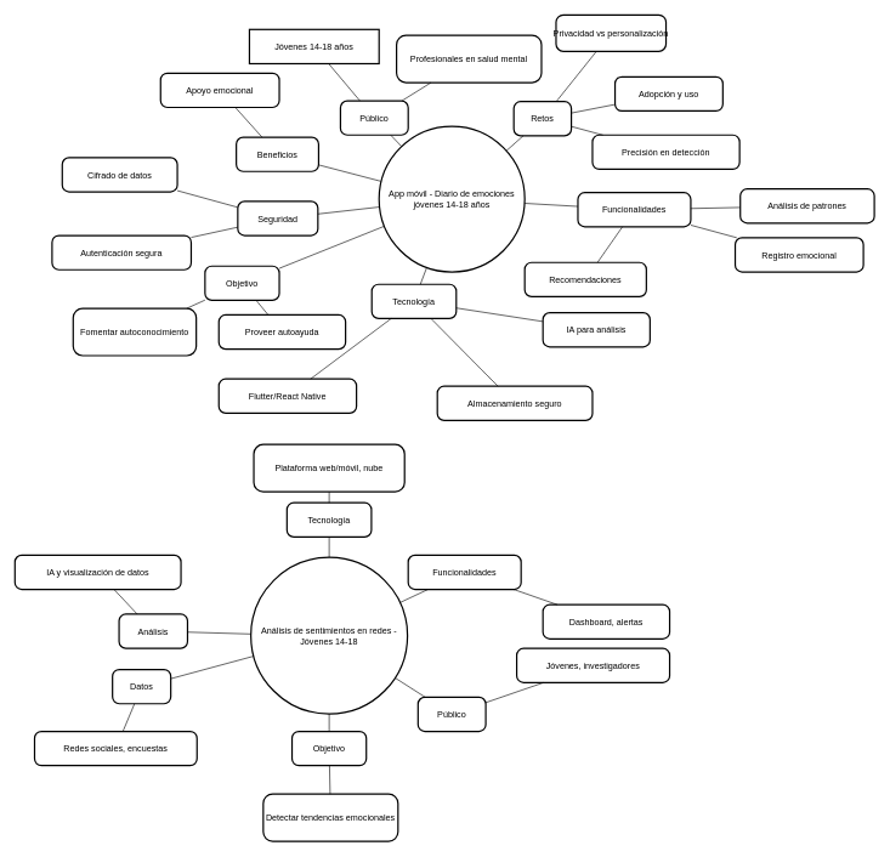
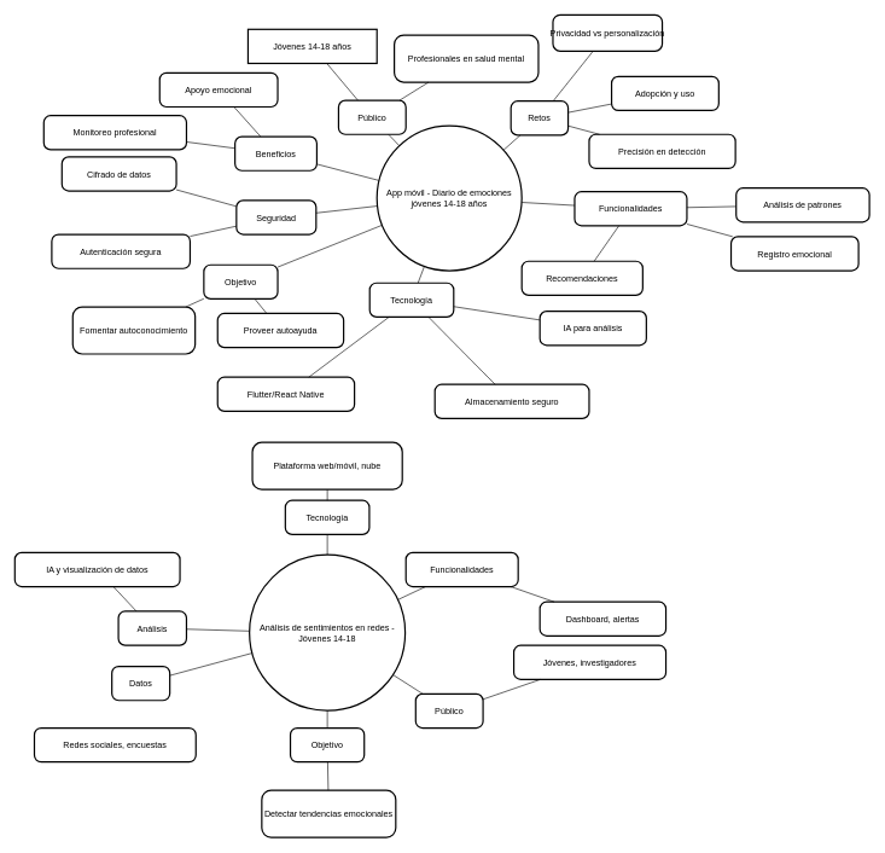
  <mxCell id="0" />
  <mxCell id="1" parent="0" />
  <mxCell id="2" value="App móvil - Diario de emociones jóvenes 14-18 años" style="ellipse;aspect=fixed;strokeWidth=2;whiteSpace=wrap;" vertex="1" parent="1"><mxGeometry x="520" y="173" width="200" height="200" as="geometry" /></mxCell>
  <mxCell id="3" value="Objetivo" style="rounded=1;arcSize=20;strokeWidth=2" vertex="1" parent="1"><mxGeometry x="281" y="365" width="102" height="47" as="geometry" /></mxCell>
  <mxCell id="4" value="Fomentar autoconocimiento" style="rounded=1;arcSize=20;strokeWidth=2" vertex="1" parent="1"><mxGeometry x="100" y="423" width="169" height="65" as="geometry" /></mxCell>
  <mxCell id="5" value="Proveer autoayuda" style="rounded=1;arcSize=20;strokeWidth=2" vertex="1" parent="1"><mxGeometry x="300" y="432" width="174" height="47" as="geometry" /></mxCell>
  <mxCell id="6" value="Público" style="rounded=1;arcSize=20;strokeWidth=2" vertex="1" parent="1"><mxGeometry x="467" y="138" width="93" height="47" as="geometry" /></mxCell>
  <mxCell id="7" value="Jóvenes 14-18 años" style="arcSize=20;strokeWidth=2;rounded=0;" vertex="1" parent="1"><mxGeometry x="342" y="40" width="178" height="47" as="geometry" /></mxCell>
  <mxCell id="8" value="Profesionales en salud mental" style="rounded=1;arcSize=20;strokeWidth=2" vertex="1" parent="1"><mxGeometry x="544" y="48" width="199" height="65" as="geometry" /></mxCell>
  <mxCell id="9" value="Funcionalidades" style="rounded=1;arcSize=20;strokeWidth=2" vertex="1" parent="1"><mxGeometry x="793" y="264" width="155" height="47" as="geometry" /></mxCell>
  <mxCell id="10" value="Registro emocional" style="rounded=1;arcSize=20;strokeWidth=2" vertex="1" parent="1"><mxGeometry x="1009" y="326" width="176" height="47" as="geometry" /></mxCell>
  <mxCell id="11" value="Análisis de patrones" style="rounded=1;arcSize=20;strokeWidth=2" vertex="1" parent="1"><mxGeometry x="1016" y="259" width="184" height="47" as="geometry" /></mxCell>
  <mxCell id="12" value="Recomendaciones" style="rounded=1;arcSize=20;strokeWidth=2" vertex="1" parent="1"><mxGeometry x="720" y="360" width="167" height="47" as="geometry" /></mxCell>
  <mxCell id="13" value="Tecnología" style="rounded=1;arcSize=20;strokeWidth=2" vertex="1" parent="1"><mxGeometry x="510" y="390" width="116" height="47" as="geometry" /></mxCell>
  <mxCell id="14" value="Flutter/React Native" style="rounded=1;arcSize=20;strokeWidth=2" vertex="1" parent="1"><mxGeometry x="300" y="520" width="189" height="47" as="geometry" /></mxCell>
  <mxCell id="15" value="IA para análisis" style="rounded=1;arcSize=20;strokeWidth=2" vertex="1" parent="1"><mxGeometry x="745" y="429" width="147" height="47" as="geometry" /></mxCell>
  <mxCell id="16" value="Almacenamiento seguro" style="rounded=1;arcSize=20;strokeWidth=2" vertex="1" parent="1"><mxGeometry x="600" y="530" width="213" height="47" as="geometry" /></mxCell>
  <mxCell id="17" value="Seguridad" style="rounded=1;arcSize=20;strokeWidth=2" vertex="1" parent="1"><mxGeometry x="326" y="276" width="110" height="47" as="geometry" /></mxCell>
  <mxCell id="18" value="Cifrado de datos" style="rounded=1;arcSize=20;strokeWidth=2" vertex="1" parent="1"><mxGeometry x="85" y="216" width="158" height="47" as="geometry" /></mxCell>
  <mxCell id="19" value="Autenticación segura" style="rounded=1;arcSize=20;strokeWidth=2" vertex="1" parent="1"><mxGeometry x="71" y="323" width="191" height="47" as="geometry" /></mxCell>
  <mxCell id="20" value="Beneficios" style="rounded=1;arcSize=20;strokeWidth=2" vertex="1" parent="1"><mxGeometry x="324" y="188" width="113" height="47" as="geometry" /></mxCell>
  <mxCell id="21" value="Apoyo emocional" style="rounded=1;arcSize=20;strokeWidth=2" vertex="1" parent="1"><mxGeometry x="220" y="100" width="163" height="47" as="geometry" /></mxCell>
+ <mxCell id="22" value="Monitoreo profesional" style="rounded=1;arcSize=20;strokeWidth=2" vertex="1" parent="1"><mxGeometry x="60" y="159" width="197" height="47" as="geometry" /></mxCell>
  <mxCell id="23" value="Retos" style="rounded=1;arcSize=20;strokeWidth=2" vertex="1" parent="1"><mxGeometry x="705" y="139" width="79" height="47" as="geometry" /></mxCell>
  <mxCell id="24" value="Precisión en detección" style="rounded=1;arcSize=20;strokeWidth=2" vertex="1" parent="1"><mxGeometry x="813" y="185" width="202" height="47" as="geometry" /></mxCell>
  <mxCell id="25" value="Privacidad vs personalización" style="rounded=1;arcSize=20;strokeWidth=2" vertex="1" parent="1"><mxGeometry x="763" y="20" width="151" height="50" as="geometry" /></mxCell>
  <mxCell id="26" value="Adopción y uso" style="rounded=1;arcSize=20;strokeWidth=2" vertex="1" parent="1"><mxGeometry x="844" y="105" width="148" height="47" as="geometry" /></mxCell>
  <mxCell id="27" style="endArrow=none;rounded=0;" edge="1" parent="1" source="2" target="3"><mxGeometry relative="1" as="geometry" /></mxCell>
  <mxCell id="28" style="endArrow=none;rounded=0;" edge="1" parent="1" source="2" target="6"><mxGeometry relative="1" as="geometry" /></mxCell>
  <mxCell id="29" style="endArrow=none;rounded=0;" edge="1" parent="1" source="2" target="9"><mxGeometry relative="1" as="geometry" /></mxCell>
  <mxCell id="30" style="endArrow=none;rounded=0;" edge="1" parent="1" source="2" target="13"><mxGeometry relative="1" as="geometry" /></mxCell>
  <mxCell id="31" style="endArrow=none;rounded=0;" edge="1" parent="1" source="2" target="17"><mxGeometry relative="1" as="geometry" /></mxCell>
  <mxCell id="32" style="endArrow=none;rounded=0;" edge="1" parent="1" source="2" target="20"><mxGeometry relative="1" as="geometry" /></mxCell>
  <mxCell id="33" style="endArrow=none;rounded=0;" edge="1" parent="1" source="2" target="23"><mxGeometry relative="1" as="geometry" /></mxCell>
  <mxCell id="34" style="endArrow=none;rounded=0;" edge="1" parent="1" source="3" target="4"><mxGeometry relative="1" as="geometry" /></mxCell>
  <mxCell id="35" style="endArrow=none;rounded=0;" edge="1" parent="1" source="3" target="5"><mxGeometry relative="1" as="geometry" /></mxCell>
  <mxCell id="36" style="endArrow=none;rounded=0;" edge="1" parent="1" source="6" target="7"><mxGeometry relative="1" as="geometry" /></mxCell>
  <mxCell id="37" style="endArrow=none;rounded=0;" edge="1" parent="1" source="6" target="8"><mxGeometry relative="1" as="geometry" /></mxCell>
  <mxCell id="38" style="endArrow=none;rounded=0;" edge="1" parent="1" source="9" target="10"><mxGeometry relative="1" as="geometry" /></mxCell>
  <mxCell id="39" style="endArrow=none;rounded=0;" edge="1" parent="1" source="9" target="11"><mxGeometry relative="1" as="geometry" /></mxCell>
  <mxCell id="40" style="endArrow=none;rounded=0;" edge="1" parent="1" source="9" target="12"><mxGeometry relative="1" as="geometry" /></mxCell>
  <mxCell id="41" style="endArrow=none;rounded=0;" edge="1" parent="1" source="13" target="14"><mxGeometry relative="1" as="geometry" /></mxCell>
  <mxCell id="42" style="endArrow=none;rounded=0;" edge="1" parent="1" source="13" target="15"><mxGeometry relative="1" as="geometry" /></mxCell>
  <mxCell id="43" style="endArrow=none;rounded=0;" edge="1" parent="1" source="13" target="16"><mxGeometry relative="1" as="geometry" /></mxCell>
  <mxCell id="44" style="endArrow=none;rounded=0;" edge="1" parent="1" source="17" target="18"><mxGeometry relative="1" as="geometry" /></mxCell>
  <mxCell id="45" style="endArrow=none;rounded=0;" edge="1" parent="1" source="17" target="19"><mxGeometry relative="1" as="geometry" /></mxCell>
  <mxCell id="46" style="endArrow=none;rounded=0;" edge="1" parent="1" source="20" target="21"><mxGeometry relative="1" as="geometry" /></mxCell>
+ <mxCell id="47" style="endArrow=none;rounded=0;" edge="1" parent="1" source="20" target="22"><mxGeometry relative="1" as="geometry" /></mxCell>
  <mxCell id="48" style="endArrow=none;rounded=0;" edge="1" parent="1" source="23" target="24"><mxGeometry relative="1" as="geometry" /></mxCell>
  <mxCell id="49" style="endArrow=none;rounded=0;" edge="1" parent="1" source="23" target="25"><mxGeometry relative="1" as="geometry" /></mxCell>
  <mxCell id="50" style="endArrow=none;rounded=0;" edge="1" parent="1" source="23" target="26"><mxGeometry relative="1" as="geometry" /></mxCell>
  <mxCell id="51" value="Análisis de sentimientos en redes - Jóvenes 14-18" style="ellipse;aspect=fixed;strokeWidth=2;whiteSpace=wrap;" vertex="1" parent="1"><mxGeometry x="344" y="765" width="215" height="215" as="geometry" /></mxCell>
  <mxCell id="52" value="Objetivo" style="rounded=1;arcSize=20;strokeWidth=2" vertex="1" parent="1"><mxGeometry x="400.5" y="1004" width="102" height="47" as="geometry" /></mxCell>
  <mxCell id="53" value="Detectar tendencias emocionales" style="rounded=1;arcSize=20;strokeWidth=2" vertex="1" parent="1"><mxGeometry x="361" y="1090" width="185" height="65" as="geometry" /></mxCell>
  <mxCell id="54" value="Público" style="rounded=1;arcSize=20;strokeWidth=2" vertex="1" parent="1"><mxGeometry x="573.5" y="957" width="93" height="47" as="geometry" /></mxCell>
  <mxCell id="55" value="Jóvenes, investigadores" style="rounded=1;arcSize=20;strokeWidth=2" vertex="1" parent="1"><mxGeometry x="709" y="890" width="210" height="47" as="geometry" /></mxCell>
  <mxCell id="56" value="Datos" style="rounded=1;arcSize=20;strokeWidth=2" vertex="1" parent="1"><mxGeometry x="154" y="919" width="80" height="47" as="geometry" /></mxCell>
  <mxCell id="57" value="Redes sociales, encuestas" style="rounded=1;arcSize=20;strokeWidth=2" vertex="1" parent="1"><mxGeometry x="47" y="1004" width="223" height="47" as="geometry" /></mxCell>
  <mxCell id="58" value="Análisis" style="rounded=1;arcSize=20;strokeWidth=2" vertex="1" parent="1"><mxGeometry x="163" y="843" width="94" height="47" as="geometry" /></mxCell>
  <mxCell id="59" value="IA y visualización de datos" style="rounded=1;arcSize=20;strokeWidth=2" vertex="1" parent="1"><mxGeometry x="20" y="762" width="228" height="47" as="geometry" /></mxCell>
  <mxCell id="60" value="Funcionalidades" style="rounded=1;arcSize=20;strokeWidth=2" vertex="1" parent="1"><mxGeometry x="560" y="762" width="155" height="47" as="geometry" /></mxCell>
  <mxCell id="61" value="Dashboard, alertas" style="rounded=1;arcSize=20;strokeWidth=2" vertex="1" parent="1"><mxGeometry x="745" y="830" width="174" height="47" as="geometry" /></mxCell>
  <mxCell id="62" value="Tecnología" style="rounded=1;arcSize=20;strokeWidth=2" vertex="1" parent="1"><mxGeometry x="393.5" y="690" width="116" height="47" as="geometry" /></mxCell>
  <mxCell id="63" value="Plataforma web/móvil, nube" style="rounded=1;arcSize=20;strokeWidth=2" vertex="1" parent="1"><mxGeometry x="348" y="610" width="207" height="65" as="geometry" /></mxCell>
  <mxCell id="64" style="endArrow=none;rounded=0;" edge="1" parent="1" source="51" target="52"><mxGeometry relative="1" as="geometry" /></mxCell>
  <mxCell id="65" style="endArrow=none;rounded=0;" edge="1" parent="1" source="51" target="54"><mxGeometry relative="1" as="geometry" /></mxCell>
  <mxCell id="66" style="endArrow=none;rounded=0;" edge="1" parent="1" source="51" target="56"><mxGeometry relative="1" as="geometry" /></mxCell>
  <mxCell id="67" style="endArrow=none;rounded=0;" edge="1" parent="1" source="51" target="58"><mxGeometry relative="1" as="geometry" /></mxCell>
  <mxCell id="68" style="endArrow=none;rounded=0;" edge="1" parent="1" source="51" target="60"><mxGeometry relative="1" as="geometry" /></mxCell>
  <mxCell id="69" style="endArrow=none;rounded=0;" edge="1" parent="1" source="51" target="62"><mxGeometry relative="1" as="geometry" /></mxCell>
  <mxCell id="70" style="endArrow=none;rounded=0;" edge="1" parent="1" source="52" target="53"><mxGeometry relative="1" as="geometry" /></mxCell>
  <mxCell id="71" style="endArrow=none;rounded=0;" edge="1" parent="1" source="54" target="55"><mxGeometry relative="1" as="geometry" /></mxCell>
- <mxCell id="72" style="endArrow=none;rounded=0;" edge="1" parent="1" source="56" target="57"><mxGeometry relative="1" as="geometry" /></mxCell>
  <mxCell id="73" style="endArrow=none;rounded=0;" edge="1" parent="1" source="58" target="59"><mxGeometry relative="1" as="geometry" /></mxCell>
  <mxCell id="74" style="endArrow=none;rounded=0;" edge="1" parent="1" source="60" target="61"><mxGeometry relative="1" as="geometry" /></mxCell>
  <mxCell id="75" style="endArrow=none;rounded=0;" edge="1" parent="1" source="62" target="63"><mxGeometry relative="1" as="geometry" /></mxCell>
